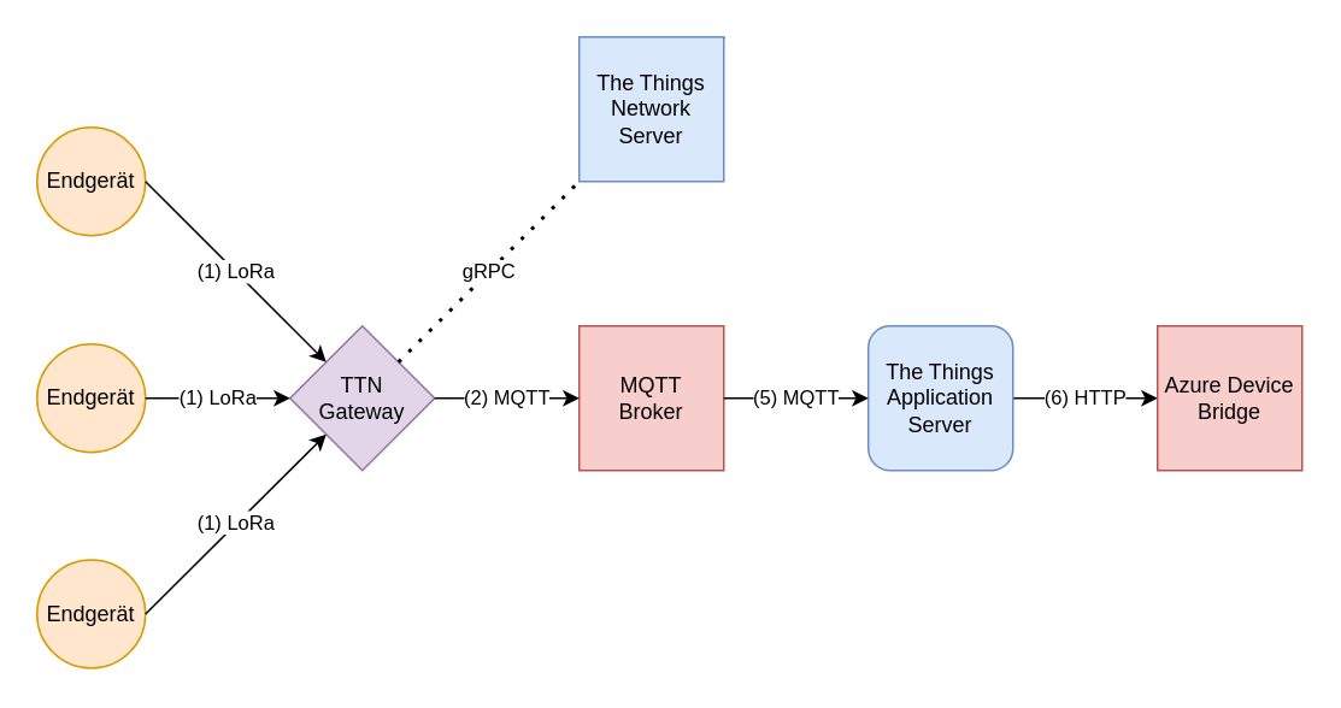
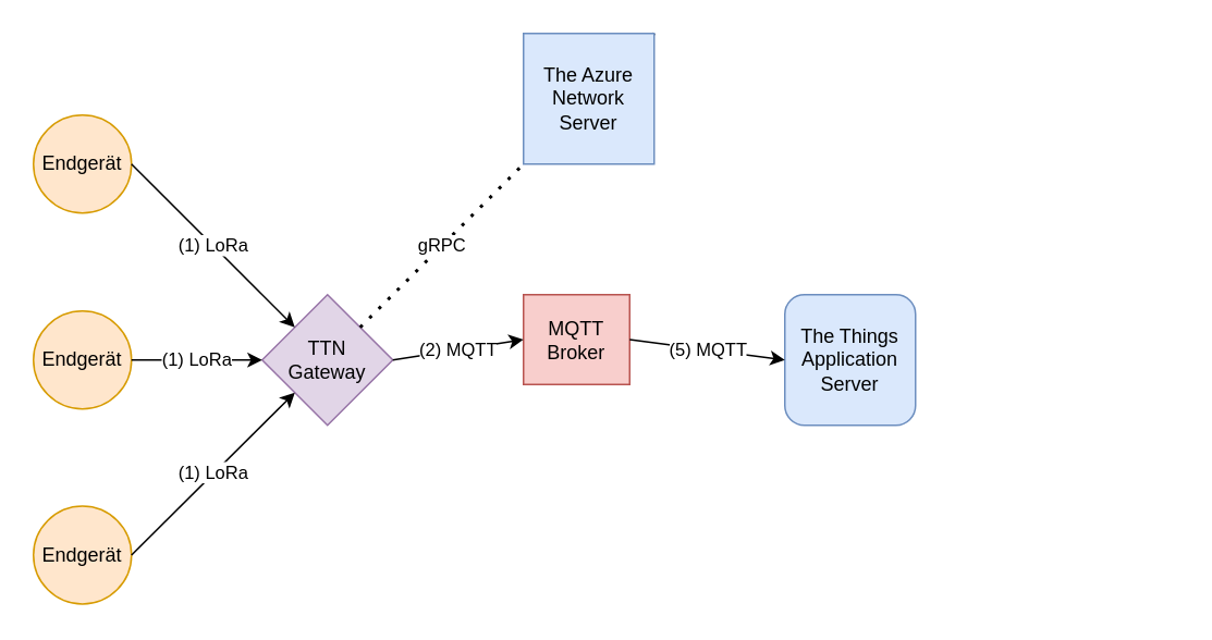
  <mxCell id="0" />
  <mxCell id="1" parent="0" />
  <mxCell id="2" value="Endgerät" style="ellipse;whiteSpace=wrap;html=1;aspect=fixed;fillColor=#ffe6cc;strokeColor=#d79b00;" vertex="1" parent="1"><mxGeometry x="20" y="70" width="60" height="60" as="geometry" /></mxCell>
  <mxCell id="3" value="Endgerät" style="ellipse;whiteSpace=wrap;html=1;aspect=fixed;fillColor=#ffe6cc;strokeColor=#d79b00;" vertex="1" parent="1"><mxGeometry x="20" y="190" width="60" height="60" as="geometry" /></mxCell>
  <mxCell id="4" value="Endgerät" style="ellipse;whiteSpace=wrap;html=1;aspect=fixed;fillColor=#ffe6cc;strokeColor=#d79b00;" vertex="1" parent="1"><mxGeometry x="20" y="309.5" width="60" height="60" as="geometry" /></mxCell>
  <mxCell id="5" value="TTN&lt;br&gt;Gateway" style="rhombus;whiteSpace=wrap;html=1;fillColor=#e1d5e7;strokeColor=#9673a6;" vertex="1" parent="1"><mxGeometry x="160" y="180" width="80" height="80" as="geometry" /></mxCell>
- <mxCell id="6" value="(6) HTTP" style="edgeStyle=orthogonalEdgeStyle;rounded=0;orthogonalLoop=1;jettySize=auto;html=1;exitX=1;exitY=0.5;exitDx=0;exitDy=0;" edge="1" parent="1" source="14" target="7"><mxGeometry relative="1" as="geometry"><mxPoint x="1070" y="110" as="sourcePoint" /></mxGeometry></mxCell>
- <mxCell id="7" value="Azure Device Bridge" style="rounded=0;whiteSpace=wrap;html=1;fillColor=#f8cecc;strokeColor=#b85450;" vertex="1" parent="1"><mxGeometry x="640" y="180" width="80" height="80" as="geometry" /></mxCell>
  <mxCell id="8" value="(1) LoRa" style="endArrow=classic;html=1;exitX=1;exitY=0.5;exitDx=0;exitDy=0;entryX=0;entryY=1;entryDx=0;entryDy=0;" edge="1" parent="1" source="4" target="5"><mxGeometry width="50" height="50" relative="1" as="geometry"><mxPoint x="760" y="380" as="sourcePoint" /><mxPoint x="810" y="330" as="targetPoint" /></mxGeometry></mxCell>
  <mxCell id="9" value="(1) LoRa" style="endArrow=classic;html=1;exitX=1;exitY=0.5;exitDx=0;exitDy=0;entryX=0;entryY=0.5;entryDx=0;entryDy=0;" edge="1" parent="1" source="3" target="5"><mxGeometry width="50" height="50" relative="1" as="geometry"><mxPoint x="90" y="349.5" as="sourcePoint" /><mxPoint x="160" y="160" as="targetPoint" /></mxGeometry></mxCell>
  <mxCell id="10" value="(1) LoRa" style="endArrow=classic;html=1;exitX=1;exitY=0.5;exitDx=0;exitDy=0;entryX=0;entryY=0;entryDx=0;entryDy=0;" edge="1" parent="1" source="2" target="5"><mxGeometry width="50" height="50" relative="1" as="geometry"><mxPoint x="90" y="230" as="sourcePoint" /><mxPoint x="170" y="230" as="targetPoint" /></mxGeometry></mxCell>
- <mxCell id="11" value="MQTT&lt;br&gt;Broker" style="rounded=0;whiteSpace=wrap;html=1;fillColor=#f8cecc;strokeColor=#b85450;" vertex="1" parent="1"><mxGeometry x="320" y="180" width="80" height="80" as="geometry" /></mxCell>
+ <mxCell id="11" value="MQTT&lt;br&gt;Broker" style="rounded=0;whiteSpace=wrap;html=1;fillColor=#f8cecc;strokeColor=#b85450;" vertex="1" parent="1"><mxGeometry x="320" y="180" width="65" height="55" as="geometry" /></mxCell>
  <mxCell id="12" value="(2) MQTT" style="endArrow=classic;html=1;exitX=1;exitY=0.5;exitDx=0;exitDy=0;entryX=0;entryY=0.5;entryDx=0;entryDy=0;" edge="1" parent="1" source="5" target="11"><mxGeometry width="50" height="50" relative="1" as="geometry"><mxPoint x="760" y="380" as="sourcePoint" /><mxPoint x="810" y="330" as="targetPoint" /></mxGeometry></mxCell>
  <mxCell id="13" value="gRPC" style="endArrow=none;dashed=1;html=1;dashPattern=1 3;strokeWidth=2;exitX=1;exitY=0;exitDx=0;exitDy=0;" edge="1" parent="1" source="16"><mxGeometry width="50" height="50" relative="1" as="geometry"><mxPoint x="230" y="150" as="sourcePoint" /><mxPoint x="360" y="60" as="targetPoint" /></mxGeometry></mxCell>
  <mxCell id="14" value="The Things Application Server" style="whiteSpace=wrap;html=1;fillColor=#dae8fc;strokeColor=#6c8ebf;rounded=1;" vertex="1" parent="1"><mxGeometry x="480" y="180" width="80" height="80" as="geometry" /></mxCell>
  <mxCell id="15" value="(5) MQTT" style="endArrow=classic;html=1;exitX=1;exitY=0.5;exitDx=0;exitDy=0;entryX=0;entryY=0.5;entryDx=0;entryDy=0;" edge="1" parent="1" source="11" target="14"><mxGeometry width="50" height="50" relative="1" as="geometry"><mxPoint x="760" y="180" as="sourcePoint" /><mxPoint x="810" y="130" as="targetPoint" /></mxGeometry></mxCell>
- <mxCell id="16" value="The Things Network Server" style="rounded=0;whiteSpace=wrap;html=1;fillColor=#dae8fc;strokeColor=#6c8ebf;" vertex="1" parent="1"><mxGeometry x="320" y="20" width="80" height="80" as="geometry" /></mxCell>
+ <mxCell id="16" value="The Azure Network Server" style="rounded=0;whiteSpace=wrap;html=1;fillColor=#dae8fc;strokeColor=#6c8ebf;" vertex="1" parent="1"><mxGeometry x="320" y="20" width="80" height="80" as="geometry" /></mxCell>
  <mxCell id="17" value="gRPC" style="endArrow=none;dashed=1;html=1;dashPattern=1 3;strokeWidth=2;exitX=1;exitY=0;exitDx=0;exitDy=0;" edge="1" parent="1" source="5" target="16"><mxGeometry width="50" height="50" relative="1" as="geometry"><mxPoint x="220" y="200" as="sourcePoint" /><mxPoint x="360" y="60" as="targetPoint" /></mxGeometry></mxCell>
